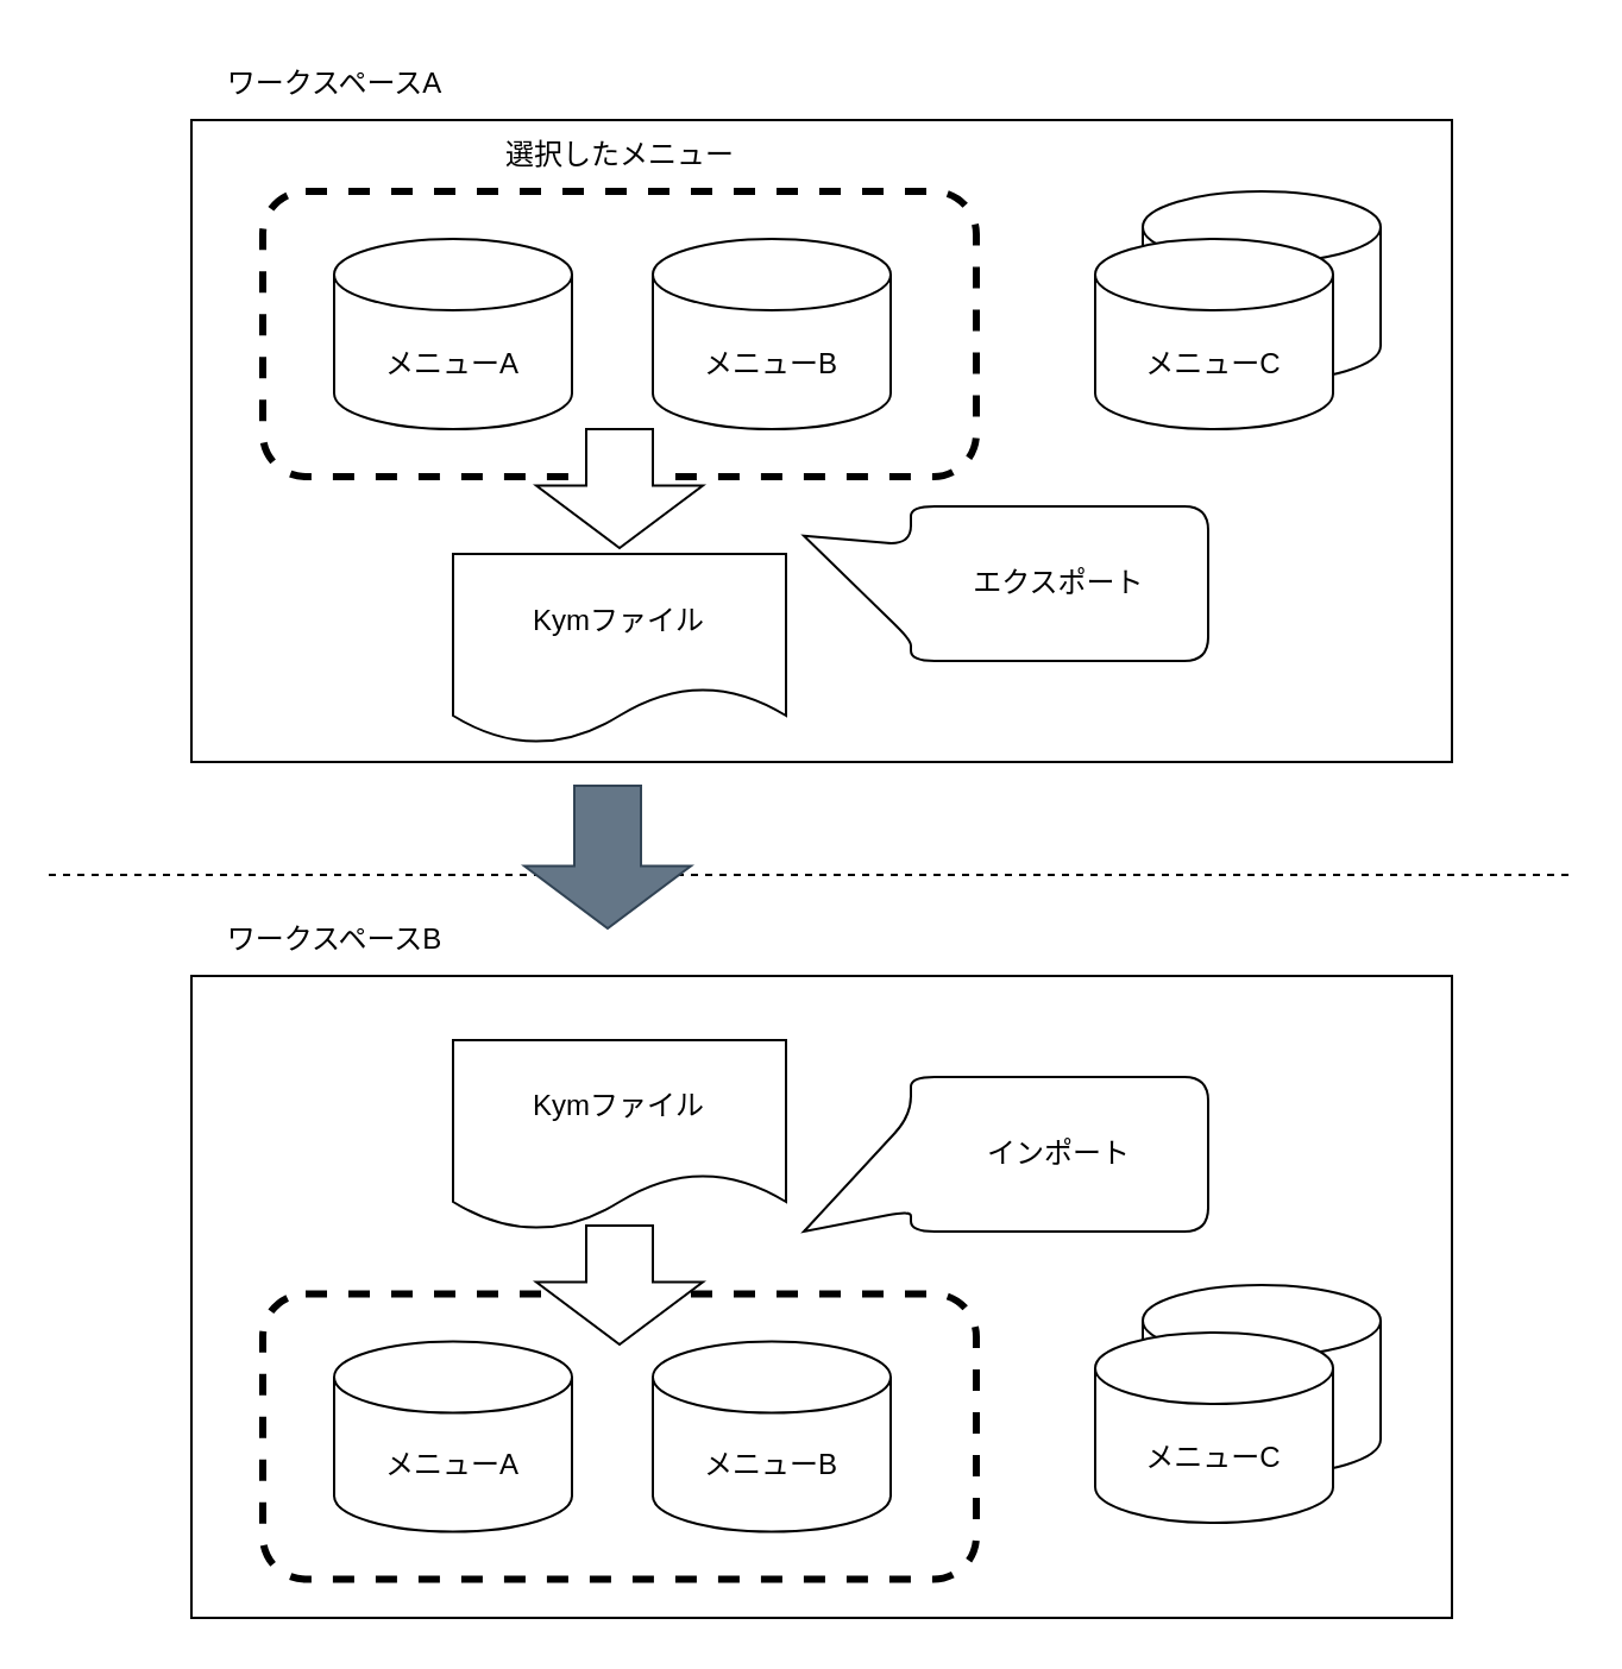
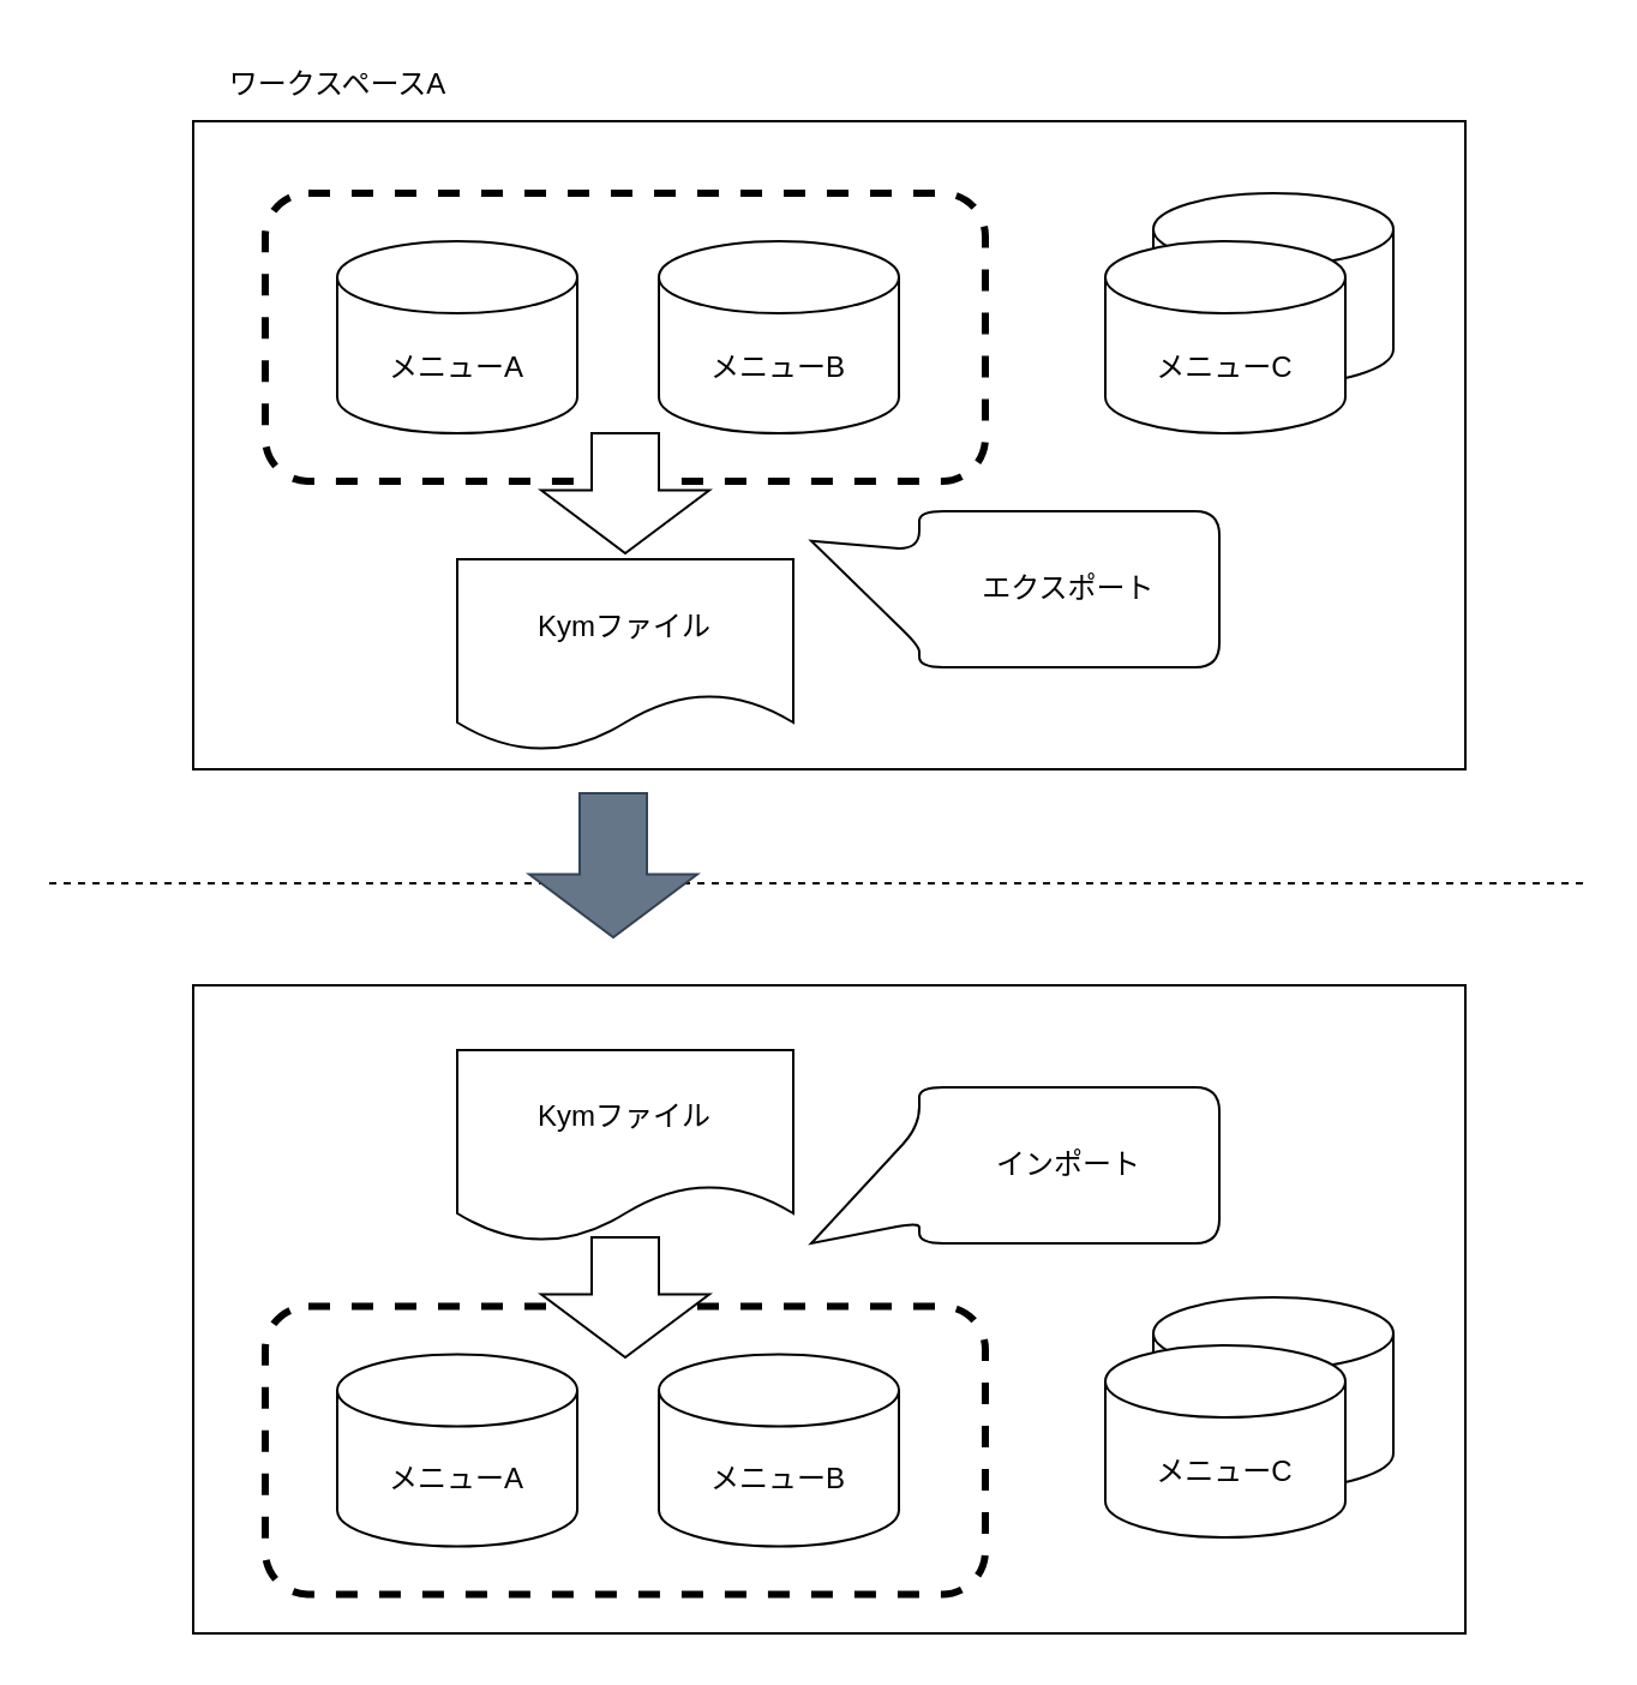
  <mxCell id="0" />
  <mxCell id="1" parent="0" />
  <mxCell id="2" value="" style="endArrow=none;dashed=1;html=1;rounded=0;" parent="1" edge="1"><mxGeometry width="50" height="50" relative="1" as="geometry"><mxPoint x="20" y="367.5" as="sourcePoint" /><mxPoint x="660" y="367.5" as="targetPoint" /></mxGeometry></mxCell>
  <mxCell id="3" value="メニューA" style="shape=cylinder3;whiteSpace=wrap;html=1;boundedLbl=1;backgroundOutline=1;size=15;" parent="1" vertex="1"><mxGeometry x="140" y="100" width="100" height="80" as="geometry" /></mxCell>
  <mxCell id="4" value="メニューB" style="shape=cylinder3;whiteSpace=wrap;html=1;boundedLbl=1;backgroundOutline=1;size=15;" parent="1" vertex="1"><mxGeometry x="274" y="100" width="100" height="80" as="geometry" /></mxCell>
  <mxCell id="5" value="メニューA" style="shape=cylinder3;whiteSpace=wrap;html=1;boundedLbl=1;backgroundOutline=1;size=15;" parent="1" vertex="1"><mxGeometry x="480" y="80" width="100" height="80" as="geometry" /></mxCell>
  <mxCell id="6" value="メニューC" style="shape=cylinder3;whiteSpace=wrap;html=1;boundedLbl=1;backgroundOutline=1;size=15;" parent="1" vertex="1"><mxGeometry x="460" y="100" width="100" height="80" as="geometry" /></mxCell>
  <mxCell id="7" value="" style="rounded=1;whiteSpace=wrap;html=1;fillColor=none;dashed=1;strokeWidth=3;" parent="1" vertex="1"><mxGeometry x="110" y="80" width="300" height="120" as="geometry" /></mxCell>
  <mxCell id="8" value="" style="shape=callout;whiteSpace=wrap;html=1;perimeter=calloutPerimeter;size=45;position=0.25;base=40;position2=0.19;rotation=90;align=center;rounded=1;" parent="1" vertex="1"><mxGeometry x="390" y="160" width="65" height="170" as="geometry" /></mxCell>
  <mxCell id="9" value="エクスポート" style="text;strokeColor=none;align=center;fillColor=none;html=1;verticalAlign=middle;whiteSpace=wrap;rounded=0;" parent="1" vertex="1"><mxGeometry x="390" y="230" width="110" height="30" as="geometry" /></mxCell>
  <mxCell id="10" value="Kymファイル" style="shape=document;whiteSpace=wrap;html=1;boundedLbl=1;" parent="1" vertex="1"><mxGeometry x="190" y="232.5" width="140" height="80" as="geometry" /></mxCell>
  <mxCell id="11" value="" style="html=1;shadow=0;dashed=0;align=center;verticalAlign=middle;shape=mxgraph.arrows2.arrow;dy=0.6;dx=26.2;direction=south;notch=0;" parent="1" vertex="1"><mxGeometry x="225" y="180" width="70" height="50" as="geometry" /></mxCell>
  <mxCell id="12" value="メニューA" style="shape=cylinder3;whiteSpace=wrap;html=1;boundedLbl=1;backgroundOutline=1;size=15;" parent="1" vertex="1"><mxGeometry x="140" y="563.75" width="100" height="80" as="geometry" /></mxCell>
  <mxCell id="13" value="メニューB" style="shape=cylinder3;whiteSpace=wrap;html=1;boundedLbl=1;backgroundOutline=1;size=15;" parent="1" vertex="1"><mxGeometry x="274" y="563.75" width="100" height="80" as="geometry" /></mxCell>
  <mxCell id="14" value="メニューA" style="shape=cylinder3;whiteSpace=wrap;html=1;boundedLbl=1;backgroundOutline=1;size=15;" parent="1" vertex="1"><mxGeometry x="480" y="540" width="100" height="80" as="geometry" /></mxCell>
  <mxCell id="15" value="メニューC" style="shape=cylinder3;whiteSpace=wrap;html=1;boundedLbl=1;backgroundOutline=1;size=15;" parent="1" vertex="1"><mxGeometry x="460" y="560" width="100" height="80" as="geometry" /></mxCell>
  <mxCell id="16" value="" style="rounded=1;whiteSpace=wrap;html=1;fillColor=none;dashed=1;strokeWidth=3;" parent="1" vertex="1"><mxGeometry x="110" y="543.75" width="300" height="120" as="geometry" /></mxCell>
  <mxCell id="17" value="" style="shape=callout;whiteSpace=wrap;html=1;perimeter=calloutPerimeter;size=45;position=0.25;base=40;position2=1;rotation=90;align=center;rounded=1;" parent="1" vertex="1"><mxGeometry x="390" y="400" width="65" height="170" as="geometry" /></mxCell>
  <mxCell id="18" value="インポート" style="text;strokeColor=none;align=center;fillColor=none;html=1;verticalAlign=middle;whiteSpace=wrap;rounded=0;" parent="1" vertex="1"><mxGeometry x="390" y="470" width="110" height="30" as="geometry" /></mxCell>
  <mxCell id="19" value="Kymファイル" style="shape=document;whiteSpace=wrap;html=1;boundedLbl=1;" parent="1" vertex="1"><mxGeometry x="190" y="437" width="140" height="80" as="geometry" /></mxCell>
  <mxCell id="20" value="" style="html=1;shadow=0;dashed=0;align=center;verticalAlign=middle;shape=mxgraph.arrows2.arrow;dy=0.6;dx=26.2;direction=south;notch=0;" parent="1" vertex="1"><mxGeometry x="225" y="515" width="70" height="50" as="geometry" /></mxCell>
  <mxCell id="21" value="" style="html=1;shadow=0;dashed=0;align=center;verticalAlign=middle;shape=mxgraph.arrows2.arrow;dy=0.6;dx=26.2;direction=south;notch=0;fillColor=#647687;fontColor=#ffffff;strokeColor=#314354;" parent="1" vertex="1"><mxGeometry x="220" y="330" width="70" height="60" as="geometry" /></mxCell>
- <mxCell id="22" value="選択したメニュー" style="text;html=1;align=center;verticalAlign=middle;resizable=0;points=[];autosize=1;strokeColor=none;fillColor=none;" parent="1" vertex="1"><mxGeometry x="200" y="50" width="120" height="30" as="geometry" /></mxCell>
  <mxCell id="23" value="" style="rounded=0;whiteSpace=wrap;html=1;fillColor=none;" vertex="1" parent="1"><mxGeometry x="80" y="50" width="530" height="270" as="geometry" /></mxCell>
  <mxCell id="24" value="ワークスペースA" style="text;html=1;align=center;verticalAlign=middle;resizable=0;points=[];autosize=1;strokeColor=none;fillColor=none;" vertex="1" parent="1"><mxGeometry x="80" y="20" width="120" height="30" as="geometry" /></mxCell>
  <mxCell id="25" value="" style="rounded=0;whiteSpace=wrap;html=1;fillColor=none;" vertex="1" parent="1"><mxGeometry x="80" y="410" width="530" height="270" as="geometry" /></mxCell>
- <mxCell id="26" value="ワークスペースB" style="text;html=1;align=center;verticalAlign=middle;resizable=0;points=[];autosize=1;strokeColor=none;fillColor=none;" vertex="1" parent="1"><mxGeometry x="80" y="380" width="120" height="30" as="geometry" /></mxCell>
